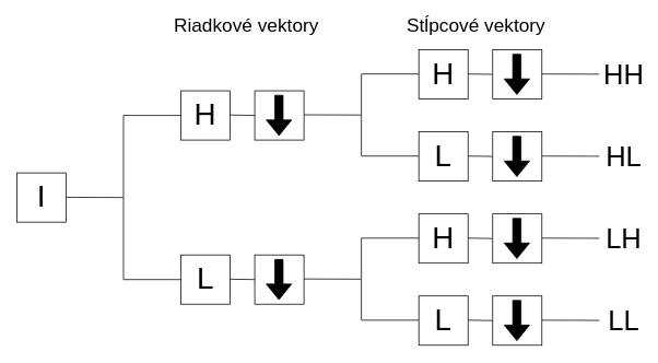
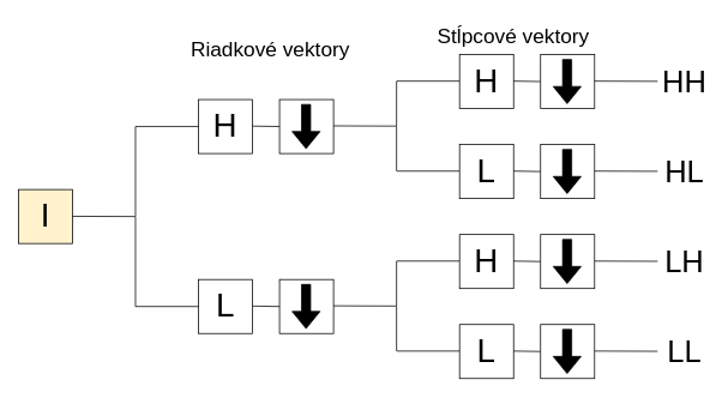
  <mxCell id="0" />
  <mxCell id="1" parent="0" />
- <mxCell id="2" value="&lt;font style=&quot;font-size: 37px&quot;&gt;I&lt;/font&gt;" style="whiteSpace=wrap;html=1;aspect=fixed;" vertex="1" parent="1"><mxGeometry x="20" y="210" width="60" height="60" as="geometry" /></mxCell>
+ <mxCell id="2" value="&lt;font style=&quot;font-size: 37px&quot;&gt;I&lt;/font&gt;" style="whiteSpace=wrap;html=1;aspect=fixed;fillColor=#fff2cc;" vertex="1" parent="1"><mxGeometry x="20" y="210" width="60" height="60" as="geometry" /></mxCell>
  <mxCell id="3" value="" style="endArrow=none;html=1;" edge="1" parent="1"><mxGeometry width="50" height="50" relative="1" as="geometry"><mxPoint x="80" y="239.75" as="sourcePoint" /><mxPoint x="150" y="240" as="targetPoint" /></mxGeometry></mxCell>
  <mxCell id="4" value="" style="endArrow=none;html=1;" edge="1" parent="1"><mxGeometry width="50" height="50" relative="1" as="geometry"><mxPoint x="150" y="239.75" as="sourcePoint" /><mxPoint x="150" y="140" as="targetPoint" /></mxGeometry></mxCell>
  <mxCell id="5" value="" style="endArrow=none;html=1;" edge="1" parent="1"><mxGeometry width="50" height="50" relative="1" as="geometry"><mxPoint x="150" y="340" as="sourcePoint" /><mxPoint x="150" y="240.25" as="targetPoint" /></mxGeometry></mxCell>
  <mxCell id="6" value="&lt;font style=&quot;font-size: 37px&quot;&gt;H&lt;/font&gt;" style="whiteSpace=wrap;html=1;aspect=fixed;" vertex="1" parent="1"><mxGeometry x="220" y="110" width="60" height="60" as="geometry" /></mxCell>
  <mxCell id="7" value="&lt;font style=&quot;font-size: 37px&quot;&gt;L&lt;/font&gt;" style="whiteSpace=wrap;html=1;aspect=fixed;" vertex="1" parent="1"><mxGeometry x="220" y="310" width="60" height="60" as="geometry" /></mxCell>
  <mxCell id="8" value="" style="endArrow=none;html=1;endFill=0;" edge="1" parent="1"><mxGeometry width="50" height="50" relative="1" as="geometry"><mxPoint x="150" y="340" as="sourcePoint" /><mxPoint x="220" y="340" as="targetPoint" /></mxGeometry></mxCell>
  <mxCell id="9" value="" style="endArrow=none;html=1;endFill=0;" edge="1" parent="1"><mxGeometry width="50" height="50" relative="1" as="geometry"><mxPoint x="150" y="140" as="sourcePoint" /><mxPoint x="220" y="140" as="targetPoint" /></mxGeometry></mxCell>
  <mxCell id="10" value="" style="endArrow=none;html=1;endFill=0;" edge="1" parent="1"><mxGeometry width="50" height="50" relative="1" as="geometry"><mxPoint x="280" y="139.5" as="sourcePoint" /><mxPoint x="310" y="140" as="targetPoint" /></mxGeometry></mxCell>
  <mxCell id="11" value="" style="endArrow=none;html=1;endFill=0;" edge="1" parent="1"><mxGeometry width="50" height="50" relative="1" as="geometry"><mxPoint x="280" y="339.5" as="sourcePoint" /><mxPoint x="310" y="340" as="targetPoint" /></mxGeometry></mxCell>
  <mxCell id="12" value="" style="whiteSpace=wrap;html=1;aspect=fixed;" vertex="1" parent="1"><mxGeometry x="310" y="110" width="60" height="60" as="geometry" /></mxCell>
  <mxCell id="13" value="" style="whiteSpace=wrap;html=1;aspect=fixed;" vertex="1" parent="1"><mxGeometry x="310" y="310" width="60" height="60" as="geometry" /></mxCell>
  <mxCell id="14" value="" style="shape=flexArrow;endArrow=classic;html=1;fillColor=#000000;" edge="1" parent="1"><mxGeometry width="50" height="50" relative="1" as="geometry"><mxPoint x="339.5" y="315" as="sourcePoint" /><mxPoint x="339.5" y="365" as="targetPoint" /></mxGeometry></mxCell>
  <mxCell id="15" value="" style="shape=flexArrow;endArrow=classic;html=1;fillColor=#000000;" edge="1" parent="1"><mxGeometry width="50" height="50" relative="1" as="geometry"><mxPoint x="339.5" y="115" as="sourcePoint" /><mxPoint x="339.5" y="165" as="targetPoint" /></mxGeometry></mxCell>
  <mxCell id="16" value="" style="endArrow=none;html=1;" edge="1" parent="1"><mxGeometry width="50" height="50" relative="1" as="geometry"><mxPoint x="370" y="139.25" as="sourcePoint" /><mxPoint x="440" y="139.5" as="targetPoint" /></mxGeometry></mxCell>
  <mxCell id="17" value="" style="endArrow=none;html=1;" edge="1" parent="1"><mxGeometry width="50" height="50" relative="1" as="geometry"><mxPoint x="440" y="139.25" as="sourcePoint" /><mxPoint x="440" y="89.75" as="targetPoint" /></mxGeometry></mxCell>
  <mxCell id="18" value="" style="endArrow=none;html=1;" edge="1" parent="1"><mxGeometry width="50" height="50" relative="1" as="geometry"><mxPoint x="440" y="189.25" as="sourcePoint" /><mxPoint x="440" y="139.75" as="targetPoint" /></mxGeometry></mxCell>
  <mxCell id="19" value="" style="endArrow=none;html=1;endFill=0;" edge="1" parent="1"><mxGeometry width="50" height="50" relative="1" as="geometry"><mxPoint x="440" y="189.5" as="sourcePoint" /><mxPoint x="510" y="189.5" as="targetPoint" /></mxGeometry></mxCell>
  <mxCell id="20" value="" style="endArrow=none;html=1;endFill=0;" edge="1" parent="1"><mxGeometry width="50" height="50" relative="1" as="geometry"><mxPoint x="440" y="89.5" as="sourcePoint" /><mxPoint x="510" y="89.5" as="targetPoint" /></mxGeometry></mxCell>
  <mxCell id="21" value="&lt;font style=&quot;font-size: 37px&quot;&gt;H&lt;/font&gt;" style="whiteSpace=wrap;html=1;aspect=fixed;" vertex="1" parent="1"><mxGeometry x="510" y="60" width="60" height="60" as="geometry" /></mxCell>
  <mxCell id="22" value="&lt;font style=&quot;font-size: 37px&quot;&gt;L&lt;/font&gt;" style="whiteSpace=wrap;html=1;aspect=fixed;" vertex="1" parent="1"><mxGeometry x="510" y="160" width="60" height="60" as="geometry" /></mxCell>
  <mxCell id="23" value="" style="endArrow=none;html=1;endFill=0;" edge="1" parent="1"><mxGeometry width="50" height="50" relative="1" as="geometry"><mxPoint x="570" y="89.5" as="sourcePoint" /><mxPoint x="600" y="90" as="targetPoint" /></mxGeometry></mxCell>
  <mxCell id="24" value="" style="endArrow=none;html=1;endFill=0;" edge="1" parent="1"><mxGeometry width="50" height="50" relative="1" as="geometry"><mxPoint x="570" y="189.5" as="sourcePoint" /><mxPoint x="600" y="190" as="targetPoint" /></mxGeometry></mxCell>
  <mxCell id="25" value="" style="whiteSpace=wrap;html=1;aspect=fixed;" vertex="1" parent="1"><mxGeometry x="600" y="60" width="60" height="60" as="geometry" /></mxCell>
  <mxCell id="26" value="" style="whiteSpace=wrap;html=1;aspect=fixed;" vertex="1" parent="1"><mxGeometry x="600" y="160" width="60" height="60" as="geometry" /></mxCell>
  <mxCell id="27" value="" style="shape=flexArrow;endArrow=classic;html=1;fillColor=#000000;" edge="1" parent="1"><mxGeometry width="50" height="50" relative="1" as="geometry"><mxPoint x="629.5" y="165" as="sourcePoint" /><mxPoint x="629.5" y="215" as="targetPoint" /></mxGeometry></mxCell>
  <mxCell id="28" value="" style="shape=flexArrow;endArrow=classic;html=1;fillColor=#000000;" edge="1" parent="1"><mxGeometry width="50" height="50" relative="1" as="geometry"><mxPoint x="629.5" y="65" as="sourcePoint" /><mxPoint x="629.5" y="115" as="targetPoint" /></mxGeometry></mxCell>
  <mxCell id="29" value="" style="endArrow=none;html=1;" edge="1" parent="1"><mxGeometry width="50" height="50" relative="1" as="geometry"><mxPoint x="370" y="339.25" as="sourcePoint" /><mxPoint x="440" y="339.5" as="targetPoint" /></mxGeometry></mxCell>
  <mxCell id="30" value="" style="endArrow=none;html=1;" edge="1" parent="1"><mxGeometry width="50" height="50" relative="1" as="geometry"><mxPoint x="440" y="339.25" as="sourcePoint" /><mxPoint x="440" y="289.75" as="targetPoint" /></mxGeometry></mxCell>
  <mxCell id="31" value="" style="endArrow=none;html=1;" edge="1" parent="1"><mxGeometry width="50" height="50" relative="1" as="geometry"><mxPoint x="440" y="389.25" as="sourcePoint" /><mxPoint x="440" y="339.75" as="targetPoint" /></mxGeometry></mxCell>
  <mxCell id="32" value="" style="endArrow=none;html=1;endFill=0;" edge="1" parent="1"><mxGeometry width="50" height="50" relative="1" as="geometry"><mxPoint x="440" y="389.5" as="sourcePoint" /><mxPoint x="510" y="389.5" as="targetPoint" /></mxGeometry></mxCell>
  <mxCell id="33" value="" style="endArrow=none;html=1;endFill=0;" edge="1" parent="1"><mxGeometry width="50" height="50" relative="1" as="geometry"><mxPoint x="440" y="289.5" as="sourcePoint" /><mxPoint x="510" y="289.5" as="targetPoint" /></mxGeometry></mxCell>
  <mxCell id="34" value="&lt;font style=&quot;font-size: 37px&quot;&gt;H&lt;/font&gt;" style="whiteSpace=wrap;html=1;aspect=fixed;" vertex="1" parent="1"><mxGeometry x="510" y="260" width="60" height="60" as="geometry" /></mxCell>
  <mxCell id="35" value="&lt;font style=&quot;font-size: 37px&quot;&gt;L&lt;/font&gt;" style="whiteSpace=wrap;html=1;aspect=fixed;" vertex="1" parent="1"><mxGeometry x="510" y="360" width="60" height="60" as="geometry" /></mxCell>
  <mxCell id="36" value="" style="endArrow=none;html=1;endFill=0;" edge="1" parent="1"><mxGeometry width="50" height="50" relative="1" as="geometry"><mxPoint x="570" y="289.5" as="sourcePoint" /><mxPoint x="600" y="290" as="targetPoint" /></mxGeometry></mxCell>
  <mxCell id="37" value="" style="endArrow=none;html=1;endFill=0;" edge="1" parent="1"><mxGeometry width="50" height="50" relative="1" as="geometry"><mxPoint x="570" y="389.5" as="sourcePoint" /><mxPoint x="600" y="390" as="targetPoint" /></mxGeometry></mxCell>
  <mxCell id="38" value="" style="whiteSpace=wrap;html=1;aspect=fixed;" vertex="1" parent="1"><mxGeometry x="600" y="260" width="60" height="60" as="geometry" /></mxCell>
  <mxCell id="39" value="" style="whiteSpace=wrap;html=1;aspect=fixed;" vertex="1" parent="1"><mxGeometry x="600" y="360" width="60" height="60" as="geometry" /></mxCell>
  <mxCell id="40" value="" style="shape=flexArrow;endArrow=classic;html=1;fillColor=#000000;" edge="1" parent="1"><mxGeometry width="50" height="50" relative="1" as="geometry"><mxPoint x="629.5" y="365" as="sourcePoint" /><mxPoint x="629.5" y="415" as="targetPoint" /></mxGeometry></mxCell>
  <mxCell id="41" value="" style="shape=flexArrow;endArrow=classic;html=1;fillColor=#000000;" edge="1" parent="1"><mxGeometry width="50" height="50" relative="1" as="geometry"><mxPoint x="629.5" y="265" as="sourcePoint" /><mxPoint x="629.5" y="315" as="targetPoint" /></mxGeometry></mxCell>
  <mxCell id="42" value="" style="endArrow=none;html=1;" edge="1" parent="1"><mxGeometry width="50" height="50" relative="1" as="geometry"><mxPoint x="660" y="89.5" as="sourcePoint" /><mxPoint x="730" y="89.75" as="targetPoint" /></mxGeometry></mxCell>
  <mxCell id="43" value="" style="endArrow=none;html=1;" edge="1" parent="1"><mxGeometry width="50" height="50" relative="1" as="geometry"><mxPoint x="660" y="189.5" as="sourcePoint" /><mxPoint x="730" y="189.75" as="targetPoint" /></mxGeometry></mxCell>
  <mxCell id="44" value="" style="endArrow=none;html=1;" edge="1" parent="1"><mxGeometry width="50" height="50" relative="1" as="geometry"><mxPoint x="660" y="289.5" as="sourcePoint" /><mxPoint x="730" y="289.75" as="targetPoint" /></mxGeometry></mxCell>
  <mxCell id="45" value="" style="endArrow=none;html=1;" edge="1" parent="1"><mxGeometry width="50" height="50" relative="1" as="geometry"><mxPoint x="660" y="389.5" as="sourcePoint" /><mxPoint x="730" y="389.75" as="targetPoint" /></mxGeometry></mxCell>
  <mxCell id="46" value="&lt;font style=&quot;font-size: 34px&quot;&gt;LL&lt;/font&gt;" style="text;html=1;strokeColor=none;fillColor=none;align=center;verticalAlign=middle;whiteSpace=wrap;rounded=0;" vertex="1" parent="1"><mxGeometry x="740" y="380" width="40" height="20" as="geometry" /></mxCell>
  <mxCell id="47" value="&lt;font style=&quot;font-size: 34px&quot;&gt;HL&lt;/font&gt;" style="text;html=1;strokeColor=none;fillColor=none;align=center;verticalAlign=middle;whiteSpace=wrap;rounded=0;" vertex="1" parent="1"><mxGeometry x="740" y="180" width="40" height="20" as="geometry" /></mxCell>
  <mxCell id="48" value="&lt;font style=&quot;font-size: 34px&quot;&gt;HH&lt;/font&gt;" style="text;html=1;strokeColor=none;fillColor=none;align=center;verticalAlign=middle;whiteSpace=wrap;rounded=0;" vertex="1" parent="1"><mxGeometry x="740" y="80" width="40" height="20" as="geometry" /></mxCell>
  <mxCell id="49" value="&lt;font style=&quot;font-size: 34px&quot;&gt;LH&lt;/font&gt;" style="text;html=1;strokeColor=none;fillColor=none;align=center;verticalAlign=middle;whiteSpace=wrap;rounded=0;" vertex="1" parent="1"><mxGeometry x="740" y="280" width="40" height="20" as="geometry" /></mxCell>
- <mxCell id="50" value="&lt;font style=&quot;font-size: 23px&quot;&gt;Riadkové vektory&lt;/font&gt;" style="text;html=1;strokeColor=none;fillColor=none;align=center;verticalAlign=middle;whiteSpace=wrap;rounded=0;" vertex="1" parent="1"><mxGeometry x="200" y="20" width="200" height="20" as="geometry" /></mxCell>
- <mxCell id="51" value="&lt;font style=&quot;font-size: 23px&quot;&gt;Stĺpcové vektory&lt;/font&gt;" style="text;html=1;strokeColor=none;fillColor=none;align=center;verticalAlign=middle;whiteSpace=wrap;rounded=0;" vertex="1" parent="1"><mxGeometry x="480" y="20" width="200" height="20" as="geometry" /></mxCell>
+ <mxCell id="50" value="&lt;font style=&quot;font-size: 23px&quot;&gt;Riadkové vektory&lt;/font&gt;" style="text;html=1;strokeColor=none;fillColor=none;align=center;verticalAlign=middle;whiteSpace=wrap;rounded=0;" vertex="1" parent="1"><mxGeometry x="200" y="45" width="200" height="20" as="geometry" /></mxCell>
+ <mxCell id="51" value="&lt;font style=&quot;font-size: 23px&quot;&gt;Stĺpcové vektory&lt;/font&gt;" style="text;html=1;strokeColor=none;fillColor=none;align=center;verticalAlign=middle;whiteSpace=wrap;rounded=0;" vertex="1" parent="1"><mxGeometry x="470" y="30" width="200" height="20" as="geometry" /></mxCell>
